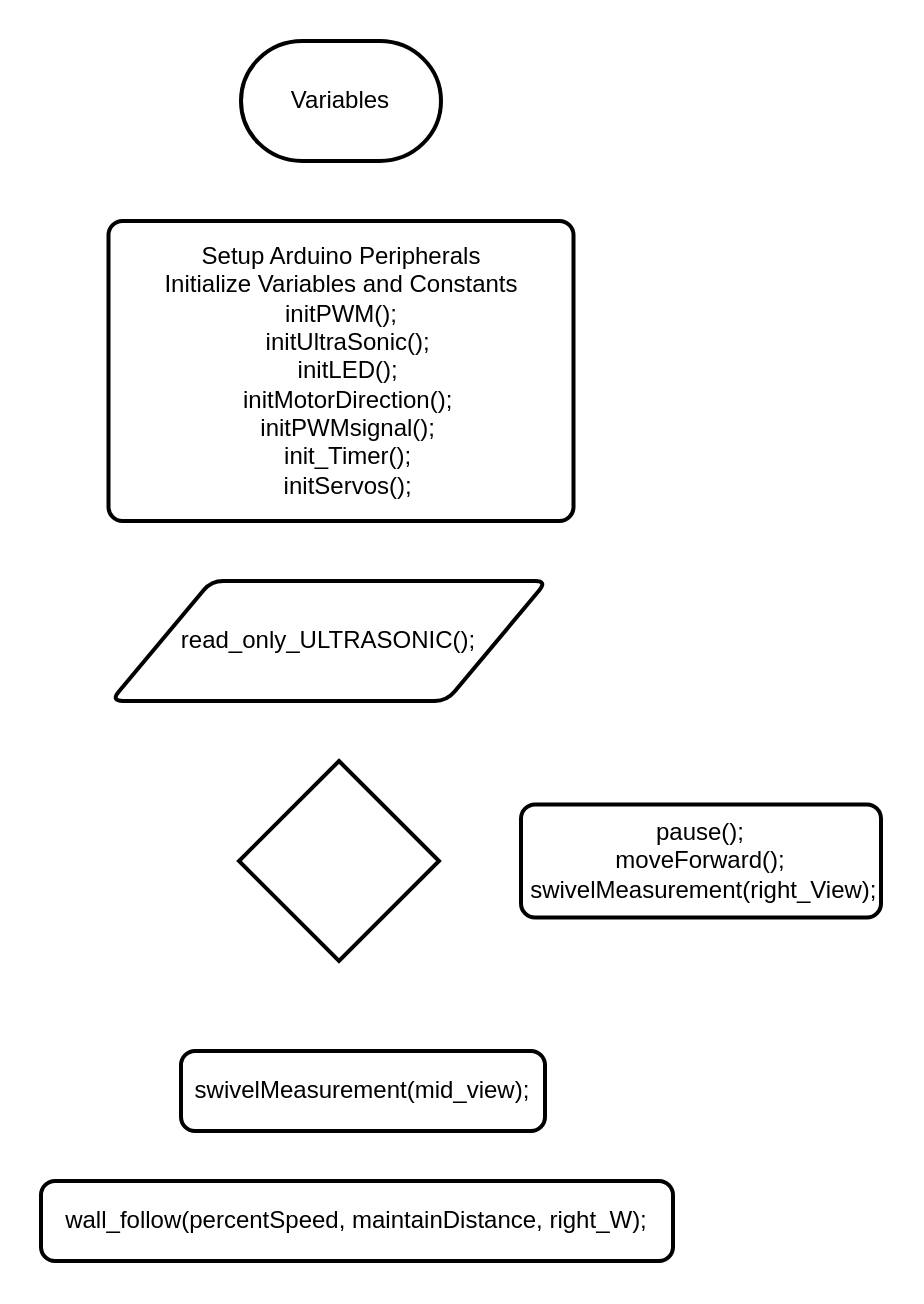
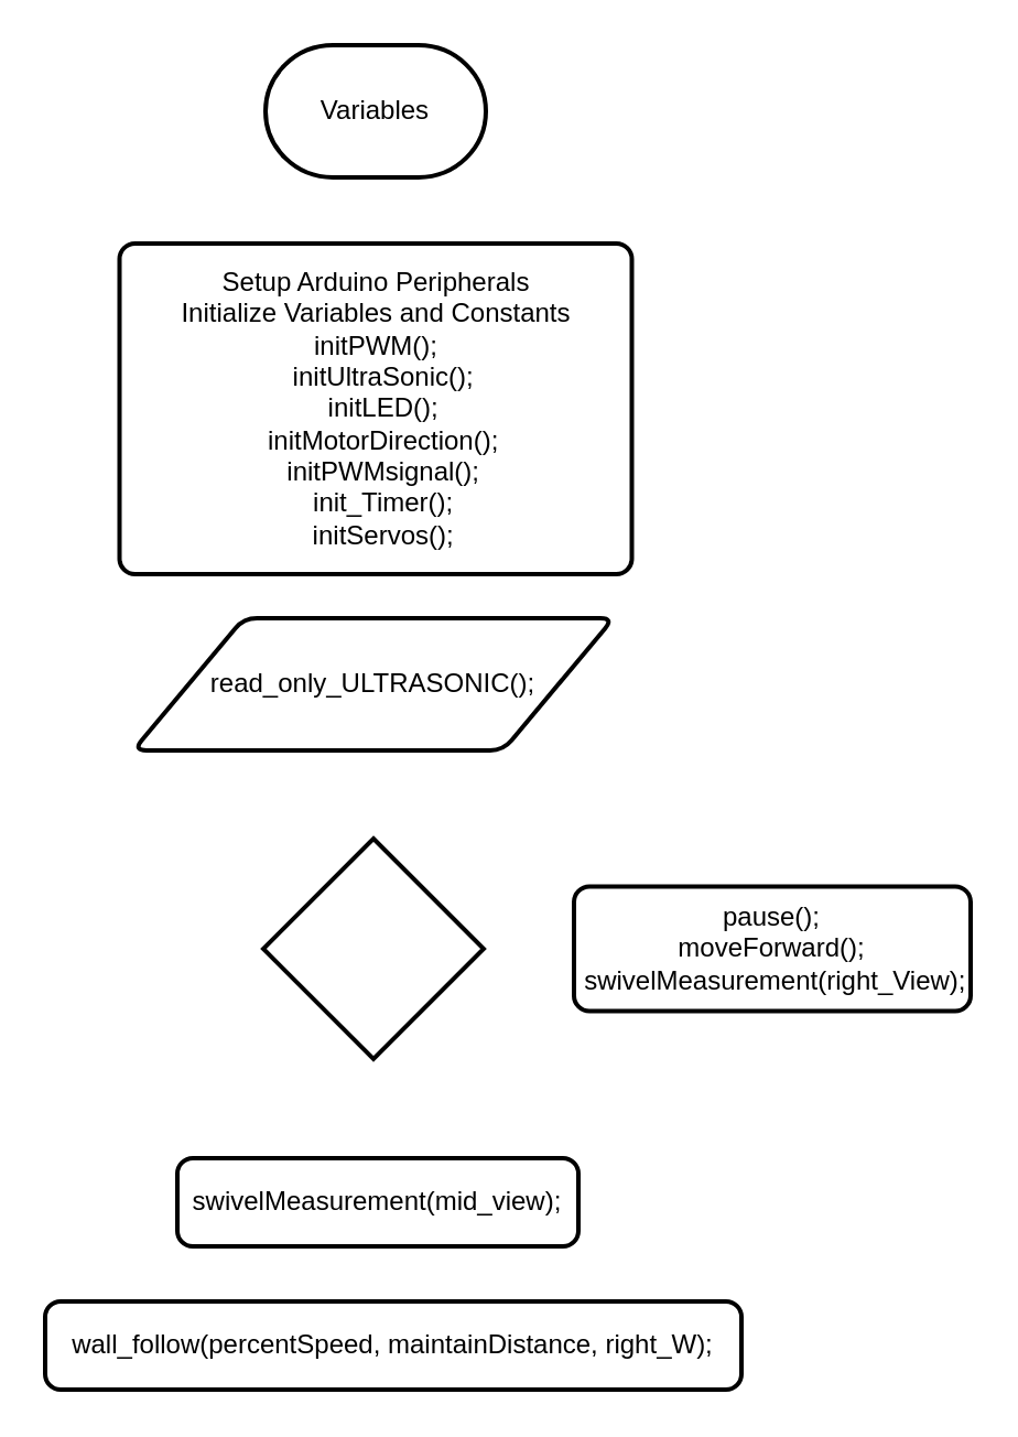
  <mxCell id="0" />
  <mxCell id="1" parent="0" />
  <mxCell id="2" value="Variables" style="strokeWidth=2;html=1;shape=mxgraph.flowchart.terminator;whiteSpace=wrap;" vertex="1" parent="1"><mxGeometry x="120" y="20" width="100" height="60" as="geometry" /></mxCell>
  <mxCell id="3" value="Setup Arduino Peripherals&lt;br&gt;Initialize Variables&amp;nbsp;and Constants&lt;br&gt;&lt;div&gt;initPWM();&lt;/div&gt;&lt;div&gt;&amp;nbsp; initUltraSonic();&lt;/div&gt;&lt;div&gt;&amp;nbsp; initLED();&lt;/div&gt;&lt;div&gt;&amp;nbsp; initMotorDirection();&lt;/div&gt;&lt;div&gt;&amp;nbsp; initPWMsignal();&lt;/div&gt;&lt;div&gt;&amp;nbsp; init_Timer();&lt;/div&gt;&lt;div&gt;&amp;nbsp; initServos();&lt;/div&gt;" style="rounded=1;whiteSpace=wrap;html=1;absoluteArcSize=1;arcSize=14;strokeWidth=2;" vertex="1" parent="1"><mxGeometry x="53.75" y="110" width="232.5" height="150" as="geometry" /></mxCell>
- <mxCell id="4" value="read_only_ULTRASONIC();" style="shape=parallelogram;html=1;strokeWidth=2;perimeter=parallelogramPerimeter;whiteSpace=wrap;rounded=1;arcSize=12;size=0.23;" vertex="1" parent="1"><mxGeometry x="55" y="290" width="218" height="60" as="geometry" /></mxCell>
+ <mxCell id="4" value="read_only_ULTRASONIC();" style="shape=parallelogram;html=1;strokeWidth=2;perimeter=parallelogramPerimeter;whiteSpace=wrap;rounded=1;arcSize=12;size=0.23;" vertex="1" parent="1"><mxGeometry x="60" y="280" width="218" height="60" as="geometry" /></mxCell>
  <mxCell id="5" value="" style="strokeWidth=2;html=1;shape=mxgraph.flowchart.decision;whiteSpace=wrap;" vertex="1" parent="1"><mxGeometry x="119" y="380" width="100" height="100" as="geometry" /></mxCell>
  <mxCell id="6" value="pause();&lt;br&gt;&lt;div&gt;&amp;nbsp;moveForward();&lt;span style=&quot;background-color: initial;&quot;&gt;&amp;nbsp; &amp;nbsp;swivelMeasurement(right_View);&lt;/span&gt;&lt;/div&gt;" style="rounded=1;whiteSpace=wrap;html=1;absoluteArcSize=1;arcSize=14;strokeWidth=2;" vertex="1" parent="1"><mxGeometry x="260" y="401.75" width="180" height="56.5" as="geometry" /></mxCell>
  <mxCell id="7" value="wall_follow(percentSpeed, maintainDistance, right_W);" style="rounded=1;whiteSpace=wrap;html=1;absoluteArcSize=1;arcSize=14;strokeWidth=2;" vertex="1" parent="1"><mxGeometry x="20" y="590" width="316" height="40" as="geometry" /></mxCell>
- <mxCell id="8" value="swivelMeasurement(mid_view);" style="rounded=1;whiteSpace=wrap;html=1;absoluteArcSize=1;arcSize=14;strokeWidth=2;" vertex="1" parent="1"><mxGeometry x="90" y="525" width="182" height="40" as="geometry" /></mxCell>
+ <mxCell id="8" value="swivelMeasurement(mid_view);" style="rounded=1;whiteSpace=wrap;html=1;absoluteArcSize=1;arcSize=14;strokeWidth=2;" vertex="1" parent="1"><mxGeometry x="80" y="525" width="182" height="40" as="geometry" /></mxCell>
